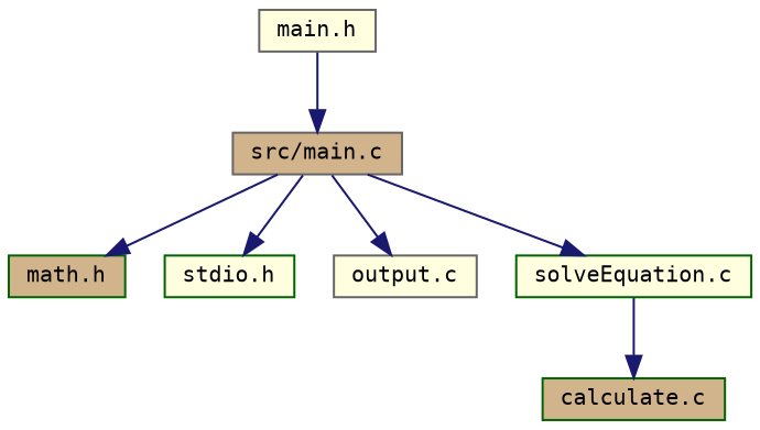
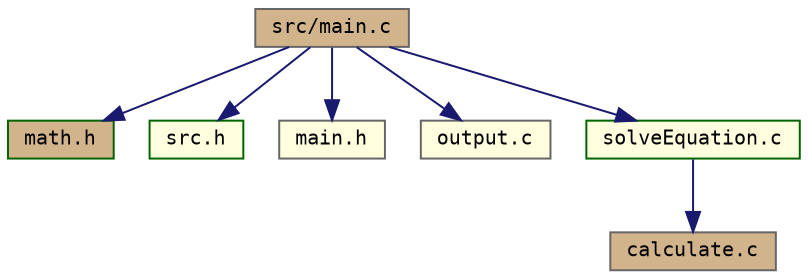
  digraph {
    fontname="DejaVu Sans Mono"
    node [color=gray40 fillcolor=lightyellow fontname="DejaVu Sans Mono" fontsize=10 shape=record style=filled]
    edge [color=midnightblue fontname="DejaVu Sans Mono" fontsize=10 labelfontname=Helvetica labelfontsize=10 style=solid]
    n1 [fillcolor=tan fontcolor=black height=0.2 label="src/main.c" width=0.4]
    n2 [color=darkgreen fillcolor=tan height=0.2 label="math.h" width=0.4]
-   n3 [color=darkgreen height=0.2 label="stdio.h" width=0.4]
+   n3 [color=darkgreen height=0.2 label="src.h" width=0.4]
    n4 [height=0.2 label="main.h" width=0.4]
    n5 [height=0.2 label="output.c" width=0.4]
    n6 [color=darkgreen height=0.2 label="solveEquation.c" width=0.4]
-   n7 [color=darkgreen fillcolor=tan height=0.2 label="calculate.c" width=0.4]
+   n7 [fillcolor=tan height=0.2 label="calculate.c" width=0.4]
    n1 -> n2
    n1 -> n3
-   n4 -> n1
+   n1 -> n4
    n1 -> n5
    n1 -> n6
    n6 -> n7
  }
